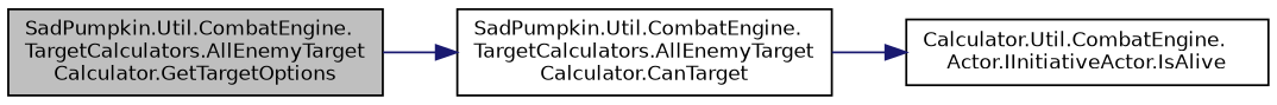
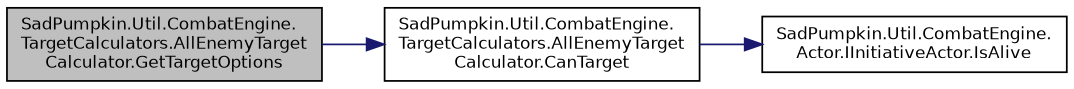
  digraph {
    rankdir=LR
    node [color=black fillcolor=white fontname=Helvetica fontsize=10 shape=record style=filled]
    edge [color=midnightblue fontname=Helvetica fontsize=10 labelfontname=Helvetica labelfontsize=10 style=solid]
    n1 [fillcolor=grey75 fontcolor=black height=0.2 label="SadPumpkin.Util.CombatEngine.\lTargetCalculators.AllEnemyTarget\lCalculator.GetTargetOptions" width=0.4]
    n2 [height=0.2 label="SadPumpkin.Util.CombatEngine.\lTargetCalculators.AllEnemyTarget\lCalculator.CanTarget" width=0.4]
-   n3 [height=0.2 label="Calculator.Util.CombatEngine.\lActor.IInitiativeActor.IsAlive" width=0.4]
+   n3 [height=0.2 label="SadPumpkin.Util.CombatEngine.\lActor.IInitiativeActor.IsAlive" width=0.4]
    n1 -> n2
    n2 -> n3
  }
